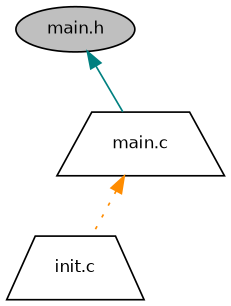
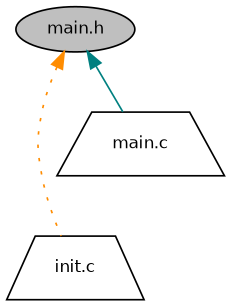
  digraph {
    node [color=black fillcolor=white fontname=Helvetica fontsize=10 shape=trapezium style=filled]
    edge [dir=back fontname=Helvetica fontsize=10 labelfontname=Helvetica labelfontsize=10]
    n1 [fillcolor=grey75 fontcolor=black height=0.2 label="main.h" shape=ellipse width=0.4]
    n2 [height=0.2 label="init.c" width=0.4]
    n3 [height=0.2 label="main.c" width=0.4]
-   n3 -> n2 [color=darkorange style=dotted]
+   n1 -> n2 [color=darkorange style=dotted]
    n1 -> n3 [color=teal style=solid]
  }
